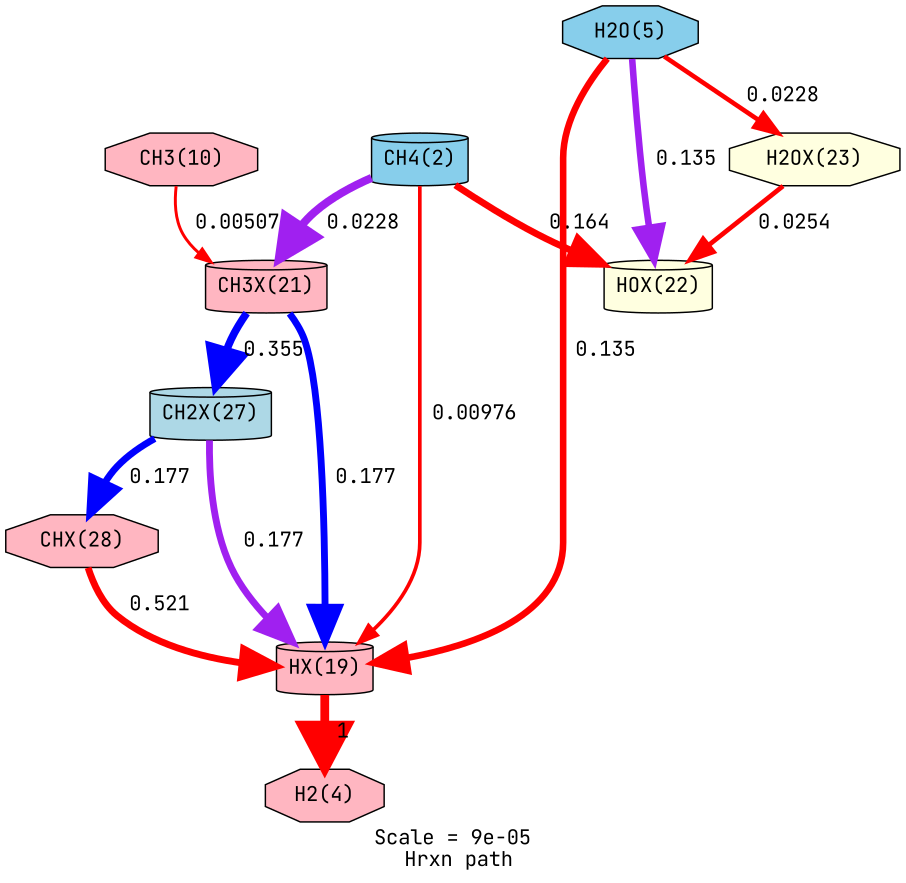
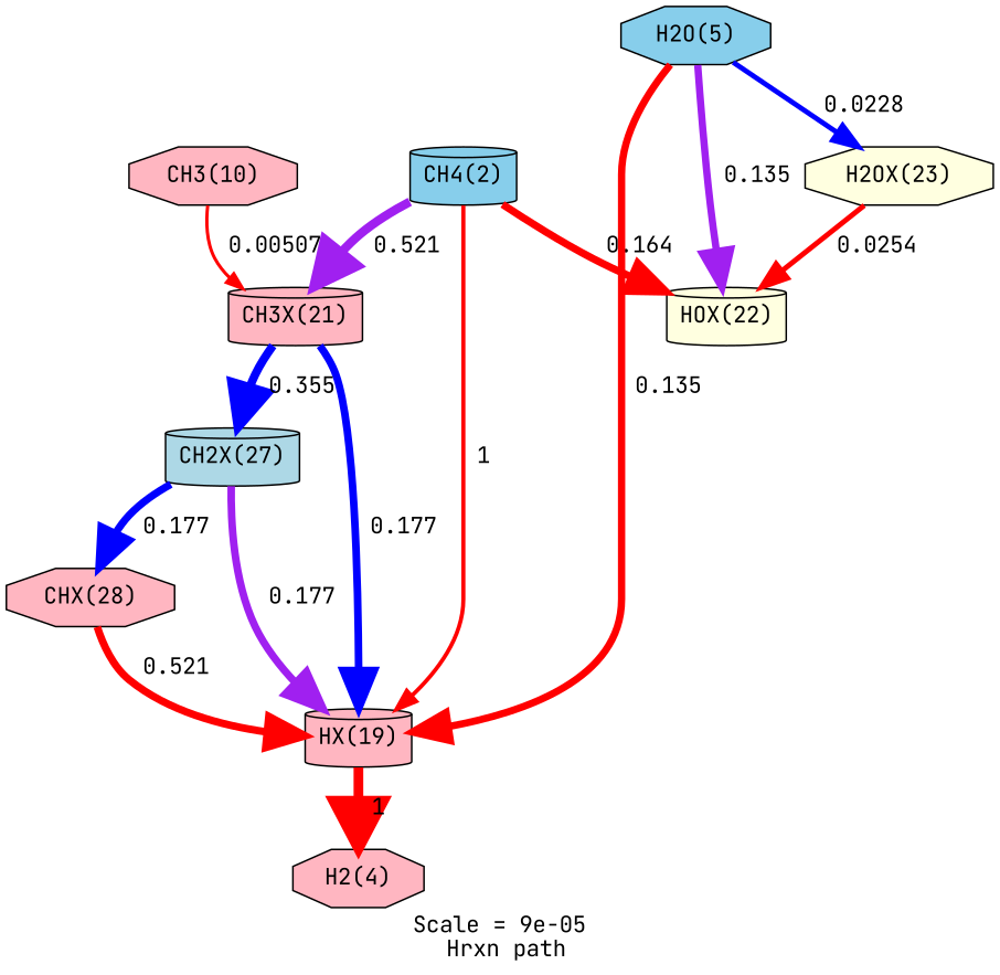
  digraph {
    fontname="JetBrains Mono"
    label="Scale = 9e-05\l Hrxn path"
    node [fillcolor=lightpink fontname="JetBrains Mono" shape=cylinder style=filled]
    edge [arrowsize=2.35 color=red fontname="JetBrains Mono" penwidth=4.69]
    n1 [fillcolor=skyblue label="CH4(2)"]
    n2 [label="HX(19)"]
    n3 [fillcolor=lightyellow label="HOX(22)"]
    n4 [label="CH3X(21)"]
    n5 [label="H2(4)" shape=octagon]
    n6 [fillcolor=lightblue label="CH2X(27)"]
    n7 [label="CHX(28)" shape=octagon]
    n8 [fillcolor=skyblue label="H2O(5)" shape=octagon]
    n9 [fillcolor=lightyellow label="H2OX(23)" shape=octagon]
    n10 [label="CH3(10)" shape=octagon]
-   n1 -> n2 [arrowsize=1.25 label=" 0.00976" penwidth=2.5]
+   n1 -> n2 [arrowsize=1.25 label=" 1" penwidth=2.5]
    n1 -> n3 [arrowsize=2.32 label=" 0.164" penwidth=4.64]
-   n1 -> n4 [arrowsize=2.75 color=purple label=" 0.0228" penwidth=5.51]
+   n1 -> n4 [arrowsize=2.75 color=purple label=" 0.521" penwidth=5.51]
    n2 -> n5 [arrowsize=3 label=" 1" penwidth=6]
    n4 -> n2 [color=blue label=" 0.177"]
    n4 -> n6 [arrowsize=2.61 color=blue label=" 0.355" penwidth=5.22]
    n6 -> n2 [color=purple label=" 0.177"]
    n6 -> n7 [color=blue label=" 0.177"]
    n7 -> n2 [label=" 0.521"]
    n8 -> n2 [arrowsize=2.25 label=" 0.135" penwidth=4.49]
    n8 -> n3 [arrowsize=2.25 color=purple label=" 0.135" penwidth=4.49]
-   n8 -> n9 [arrowsize=1.57 label=" 0.0228" penwidth=3.15]
+   n8 -> n9 [arrowsize=1.57 color=blue label=" 0.0228" penwidth=3.15]
    n9 -> n3 [arrowsize=1.61 label=" 0.0254" penwidth=3.23]
    n10 -> n4 [arrowsize=1.01 label=" 0.00507" penwidth=2.01]
  }
